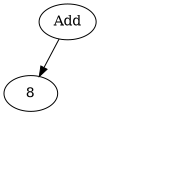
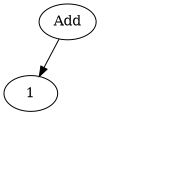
  digraph {
    node [style=invis]
    edge [style=invis]
-   n1 [label=8 style=""]
+   n1 [label=1 style=""]
    n2 [label=2]
    n3 [label=3]
    n4 [label=Add style=""]
    n5 [label=Add]
    n4 -> n1 [style=""]
    n4 -> n5
    n5 -> n2
    n5 -> n3
  }
